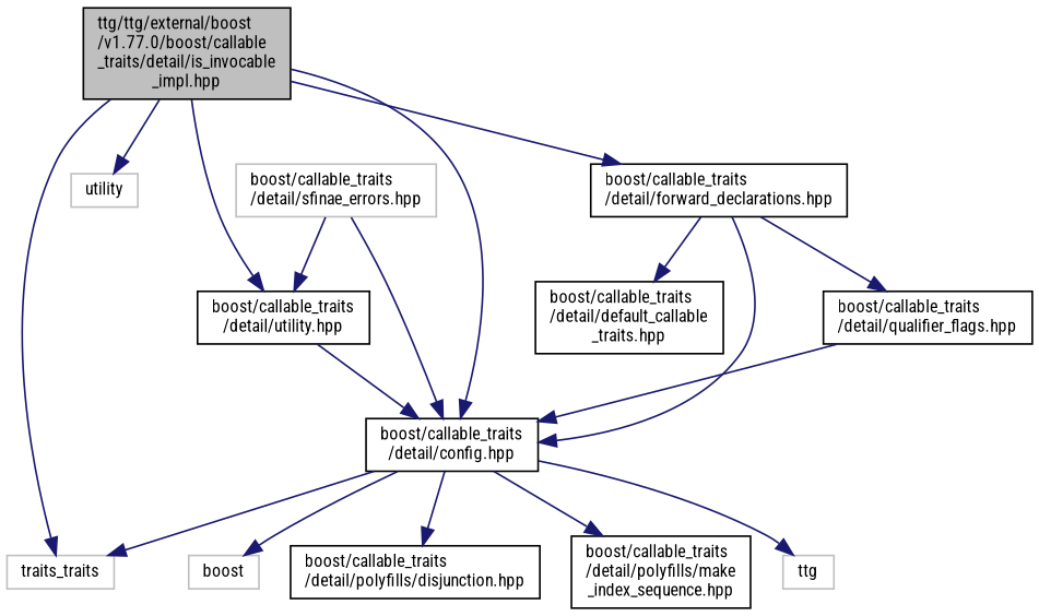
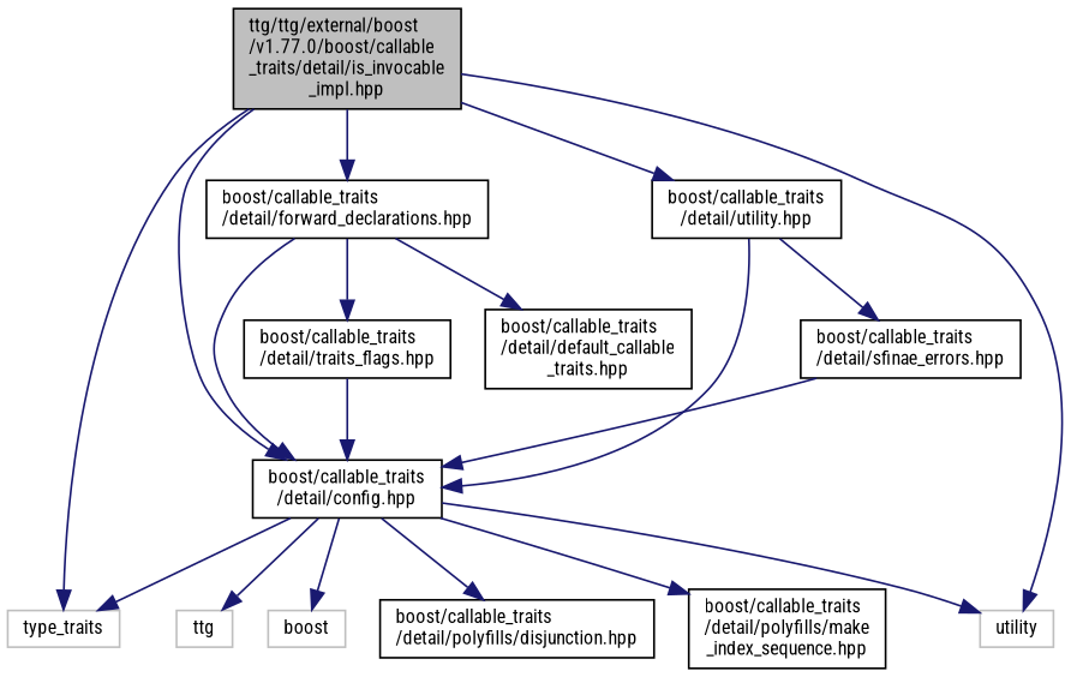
  digraph {
    fontname="Roboto Condensed"
    node [color=black fillcolor=white fontname="Roboto Condensed" fontsize=10 shape=record style=filled]
    edge [color=midnightblue fontname="Roboto Condensed" fontsize=10 labelfontname=FreeSans labelfontsize=10 style=solid]
    n1 [fillcolor=grey75 fontcolor=black height=0.2 label="ttg/ttg/external/boost\l/v1.77.0/boost/callable\l_traits/detail/is_invocable\l_impl.hpp" width=0.4]
    n2 [height=0.2 label="boost/callable_traits\l/detail/config.hpp" width=0.4]
-   n3 [color=grey75 height=0.2 label=traits_traits width=0.4]
+   n3 [color=grey75 height=0.2 label=type_traits width=0.4]
    n4 [color=grey75 height=0.2 label=utility width=0.4]
    n5 [height=0.2 label="boost/callable_traits\l/detail/forward_declarations.hpp" width=0.4]
    n6 [height=0.2 label="boost/callable_traits\l/detail/utility.hpp" width=0.4]
    n7 [color=grey75 height=0.2 label=ttg width=0.4]
    n8 [color=grey75 height=0.2 label=boost width=0.4]
    n9 [height=0.2 label="boost/callable_traits\l/detail/polyfills/disjunction.hpp" width=0.4]
    n10 [height=0.2 label="boost/callable_traits\l/detail/polyfills/make\l_index_sequence.hpp" width=0.4]
    n11 [height=0.2 label="boost/callable_traits\l/detail/default_callable\l_traits.hpp" width=0.4]
-   n12 [height=0.2 label="boost/callable_traits\l/detail/qualifier_flags.hpp" width=0.4]
-   n13 [color=grey75 height=0.2 label="boost/callable_traits\l/detail/sfinae_errors.hpp" width=0.4]
+   n12 [height=0.2 label="boost/callable_traits\l/detail/traits_flags.hpp" width=0.4]
+   n13 [height=0.2 label="boost/callable_traits\l/detail/sfinae_errors.hpp" width=0.4]
    n1 -> n2
    n1 -> n3
    n1 -> n4
    n1 -> n5
    n1 -> n6
    n2 -> n3
+   n2 -> n4
    n2 -> n7
    n2 -> n8
    n2 -> n9
    n2 -> n10
    n5 -> n2
    n5 -> n11
    n5 -> n12
    n6 -> n2
-   n13 -> n6
+   n6 -> n13
    n12 -> n2
    n13 -> n2
  }
